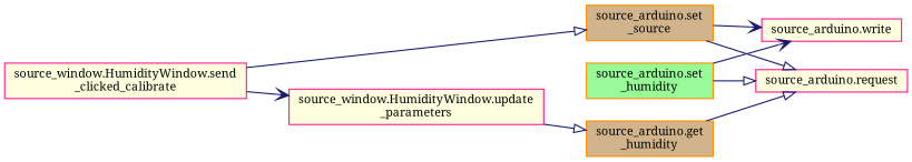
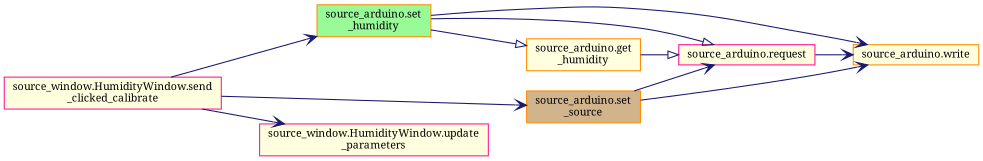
  digraph {
    fontname="Noto Serif"
    rankdir=LR
    node [color=deeppink fillcolor=lightyellow fontname="Noto Serif" fontsize=10 shape=record style=filled]
    edge [arrowhead=vee color=midnightblue fontname="Noto Serif" fontsize=10 labelfontname=Helvetica labelfontsize=10 style=solid]
    n1 [fontcolor=black height=0.2 label="source_window.HumidityWindow.send\l_clicked_calibrate" width=0.4]
    n2 [color=darkorange fillcolor=palegreen height=0.2 label="source_arduino.set\l_humidity" width=0.4]
    n3 [color=darkorange fillcolor=tan height=0.2 label="source_arduino.set\l_source" width=0.4]
    n4 [height=0.2 label="source_window.HumidityWindow.update\l_parameters" width=0.4]
    n5 [height=0.2 label="source_arduino.request" width=0.4]
-   n6 [height=0.2 label="source_arduino.write" width=0.4]
-   n7 [color=darkorange fillcolor=tan height=0.2 label="source_arduino.get\l_humidity" width=0.4]
-   n1 -> n3 [arrowhead=onormal]
+   n6 [color=darkorange height=0.2 label="source_arduino.write" width=0.4]
+   n7 [color=darkorange height=0.2 label="source_arduino.get\l_humidity" width=0.4]
+   n1 -> n2
+   n1 -> n3
    n1 -> n4
    n2 -> n5 [arrowhead=onormal]
    n2 -> n6
-   n3 -> n5 [arrowhead=onormal]
+   n3 -> n5
    n3 -> n6
-   n4 -> n7 [arrowhead=onormal]
+   n2 -> n7 [arrowhead=onormal]
+   n5 -> n6
    n7 -> n5 [arrowhead=onormal]
  }
